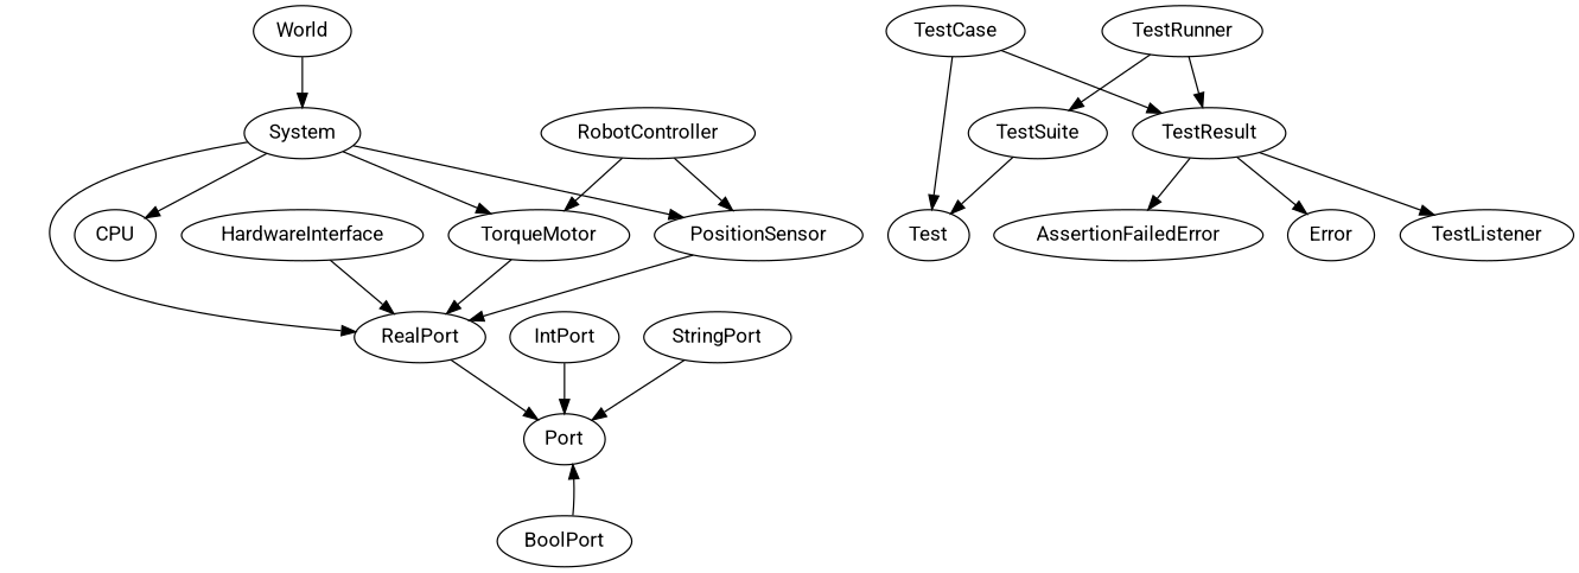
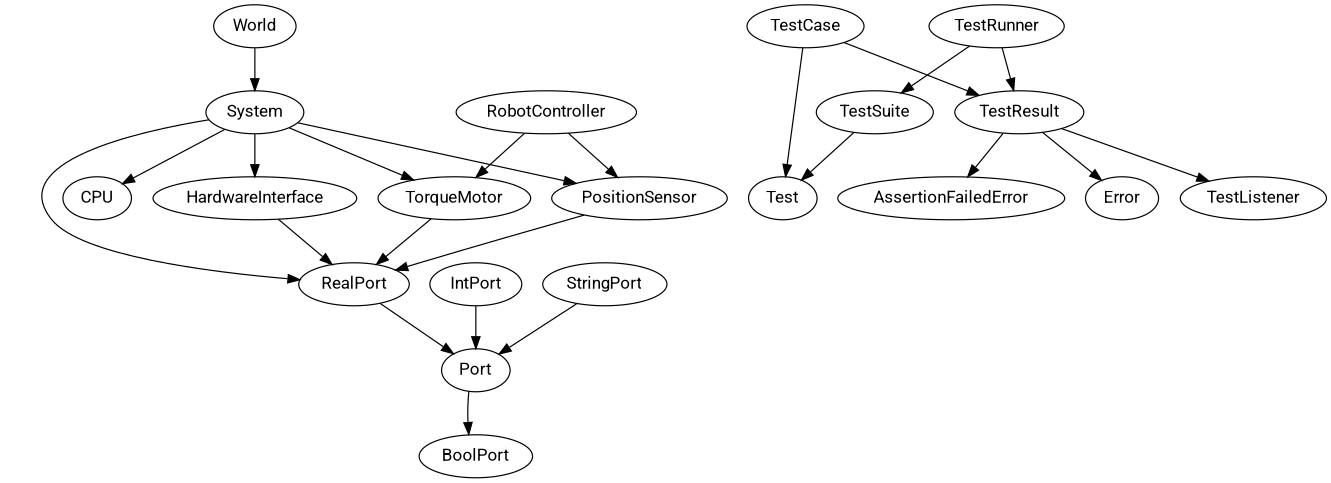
  digraph {
    fontname=Roboto
    node [fontname=Roboto]
    edge [fontname=Roboto]
    HardwareInterface
    RealPort
    Port
    BoolPort
    World
    System
    PositionSensor
    CPU
    TorqueMotor
    RobotController
    IntPort
    TestSuite
    Test
    StringPort
    TestRunner
    TestResult
    AssertionFailedError
    Error
    TestListener
    TestCase
    HardwareInterface -> RealPort
    RealPort -> Port
-   BoolPort -> Port
+   Port -> BoolPort
    World -> System
+   System -> HardwareInterface
    System -> RealPort
    System -> PositionSensor
    System -> CPU
    System -> TorqueMotor
    PositionSensor -> RealPort
    TorqueMotor -> RealPort
    RobotController -> PositionSensor
    RobotController -> TorqueMotor
    IntPort -> Port
    TestSuite -> Test
    StringPort -> Port
    TestRunner -> TestSuite
    TestRunner -> TestResult
    TestResult -> AssertionFailedError
    TestResult -> Error
    TestResult -> TestListener
    TestCase -> Test
    TestCase -> TestResult
  }
